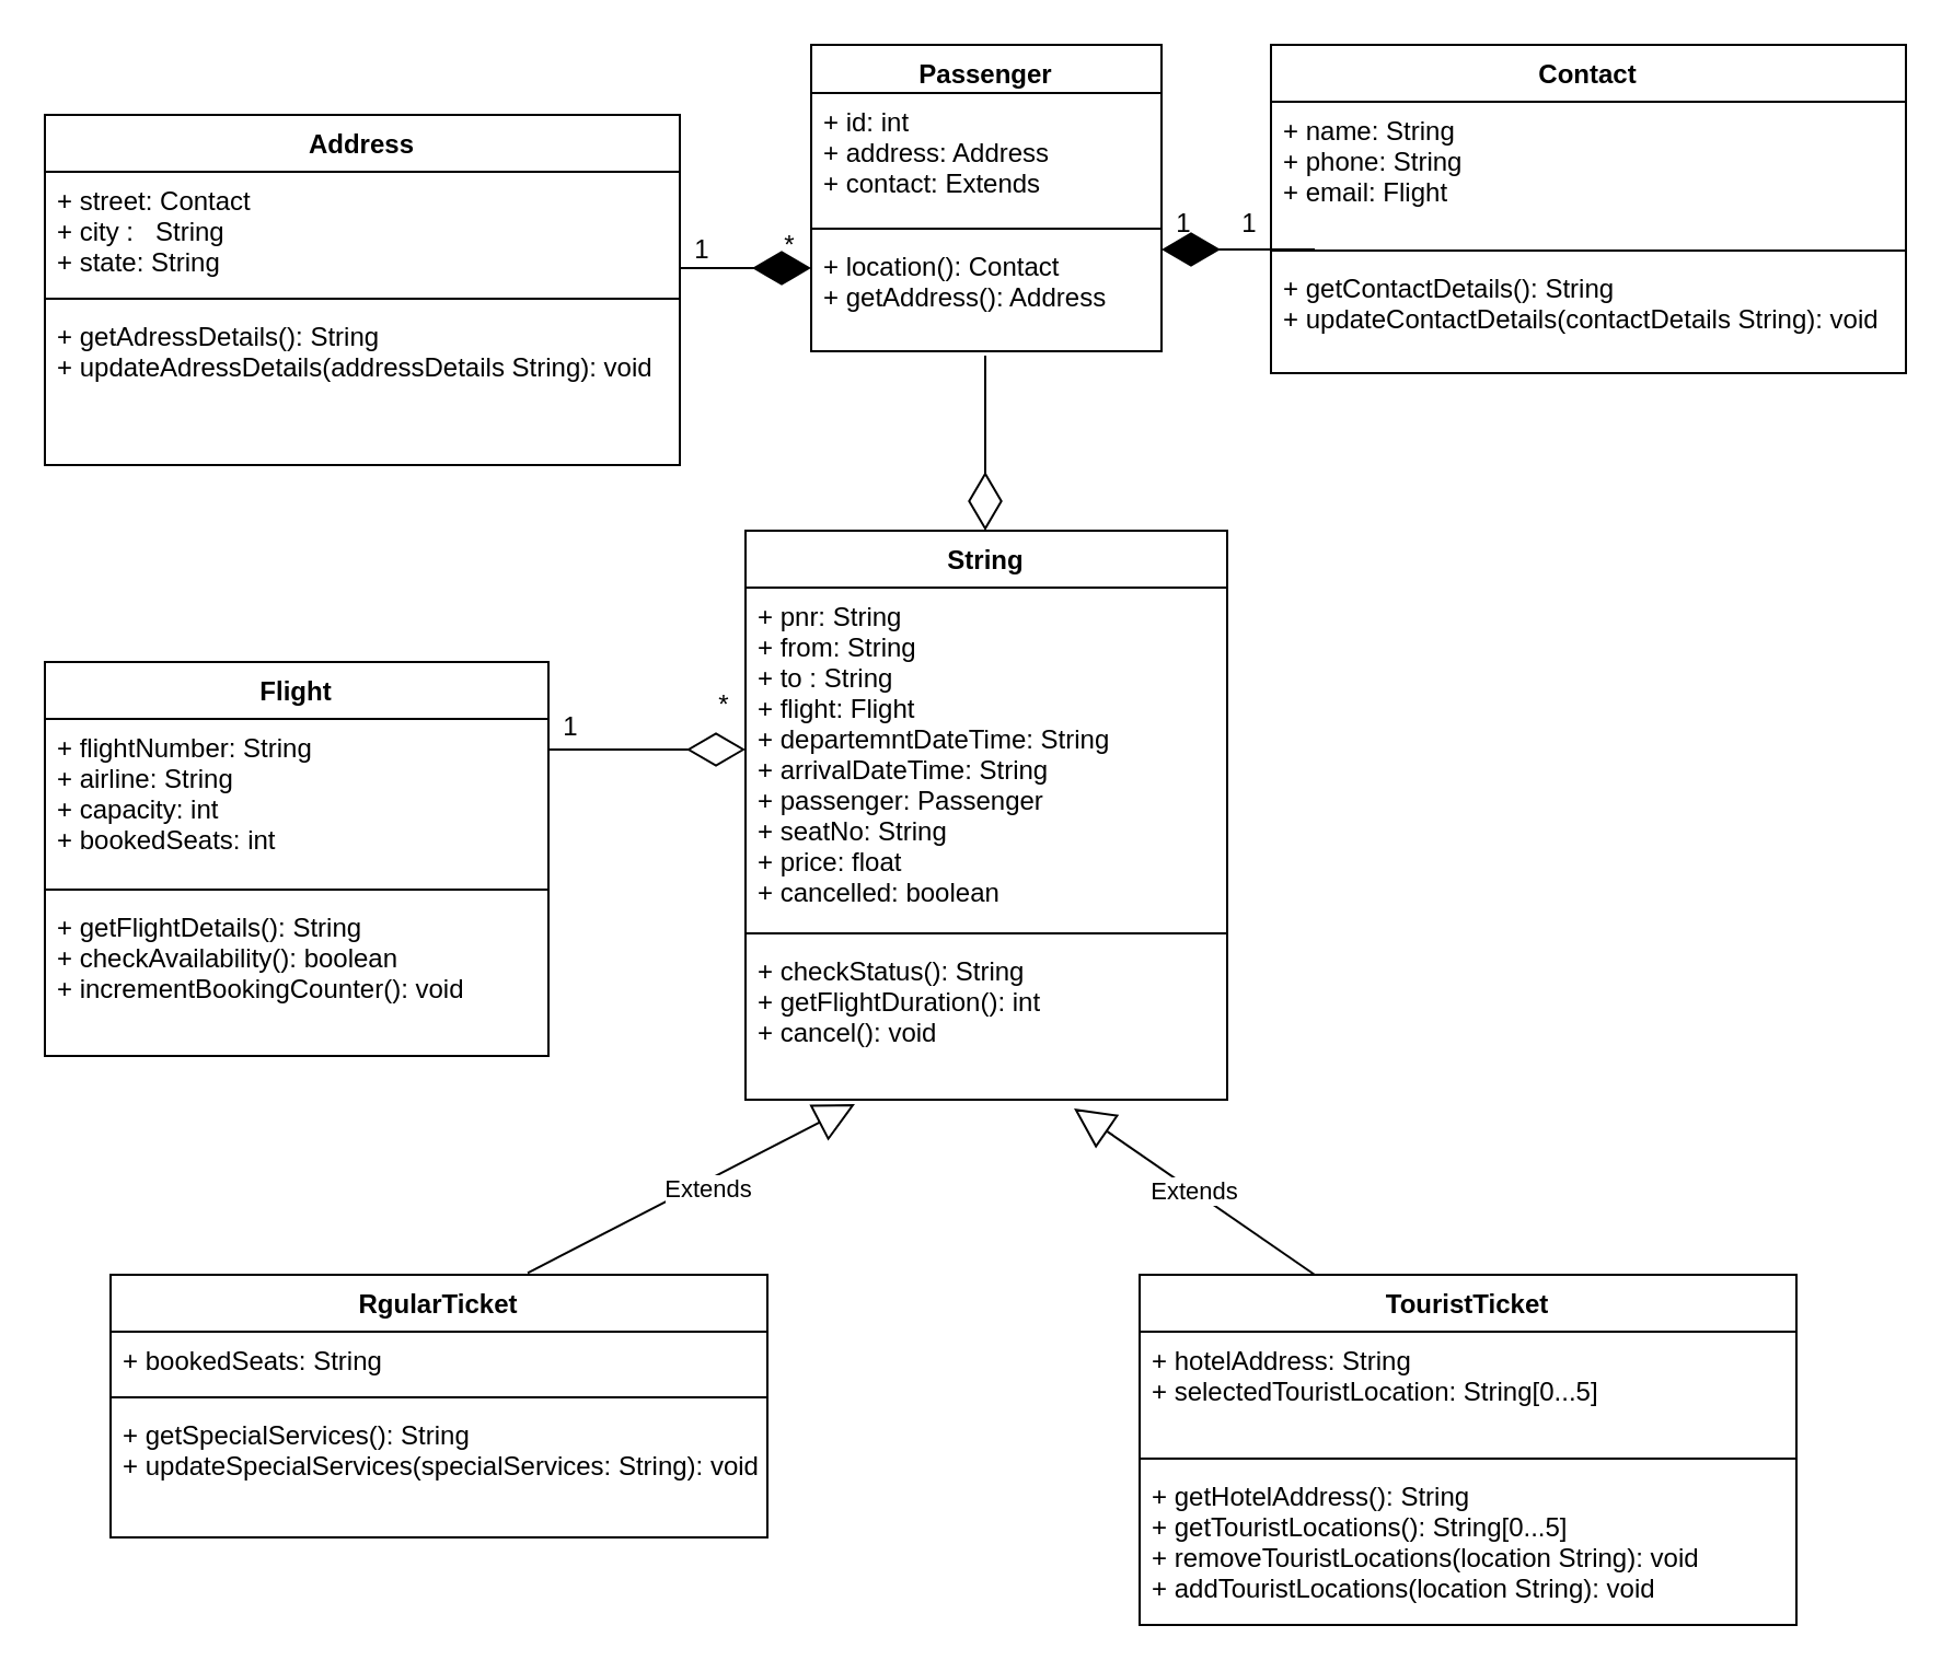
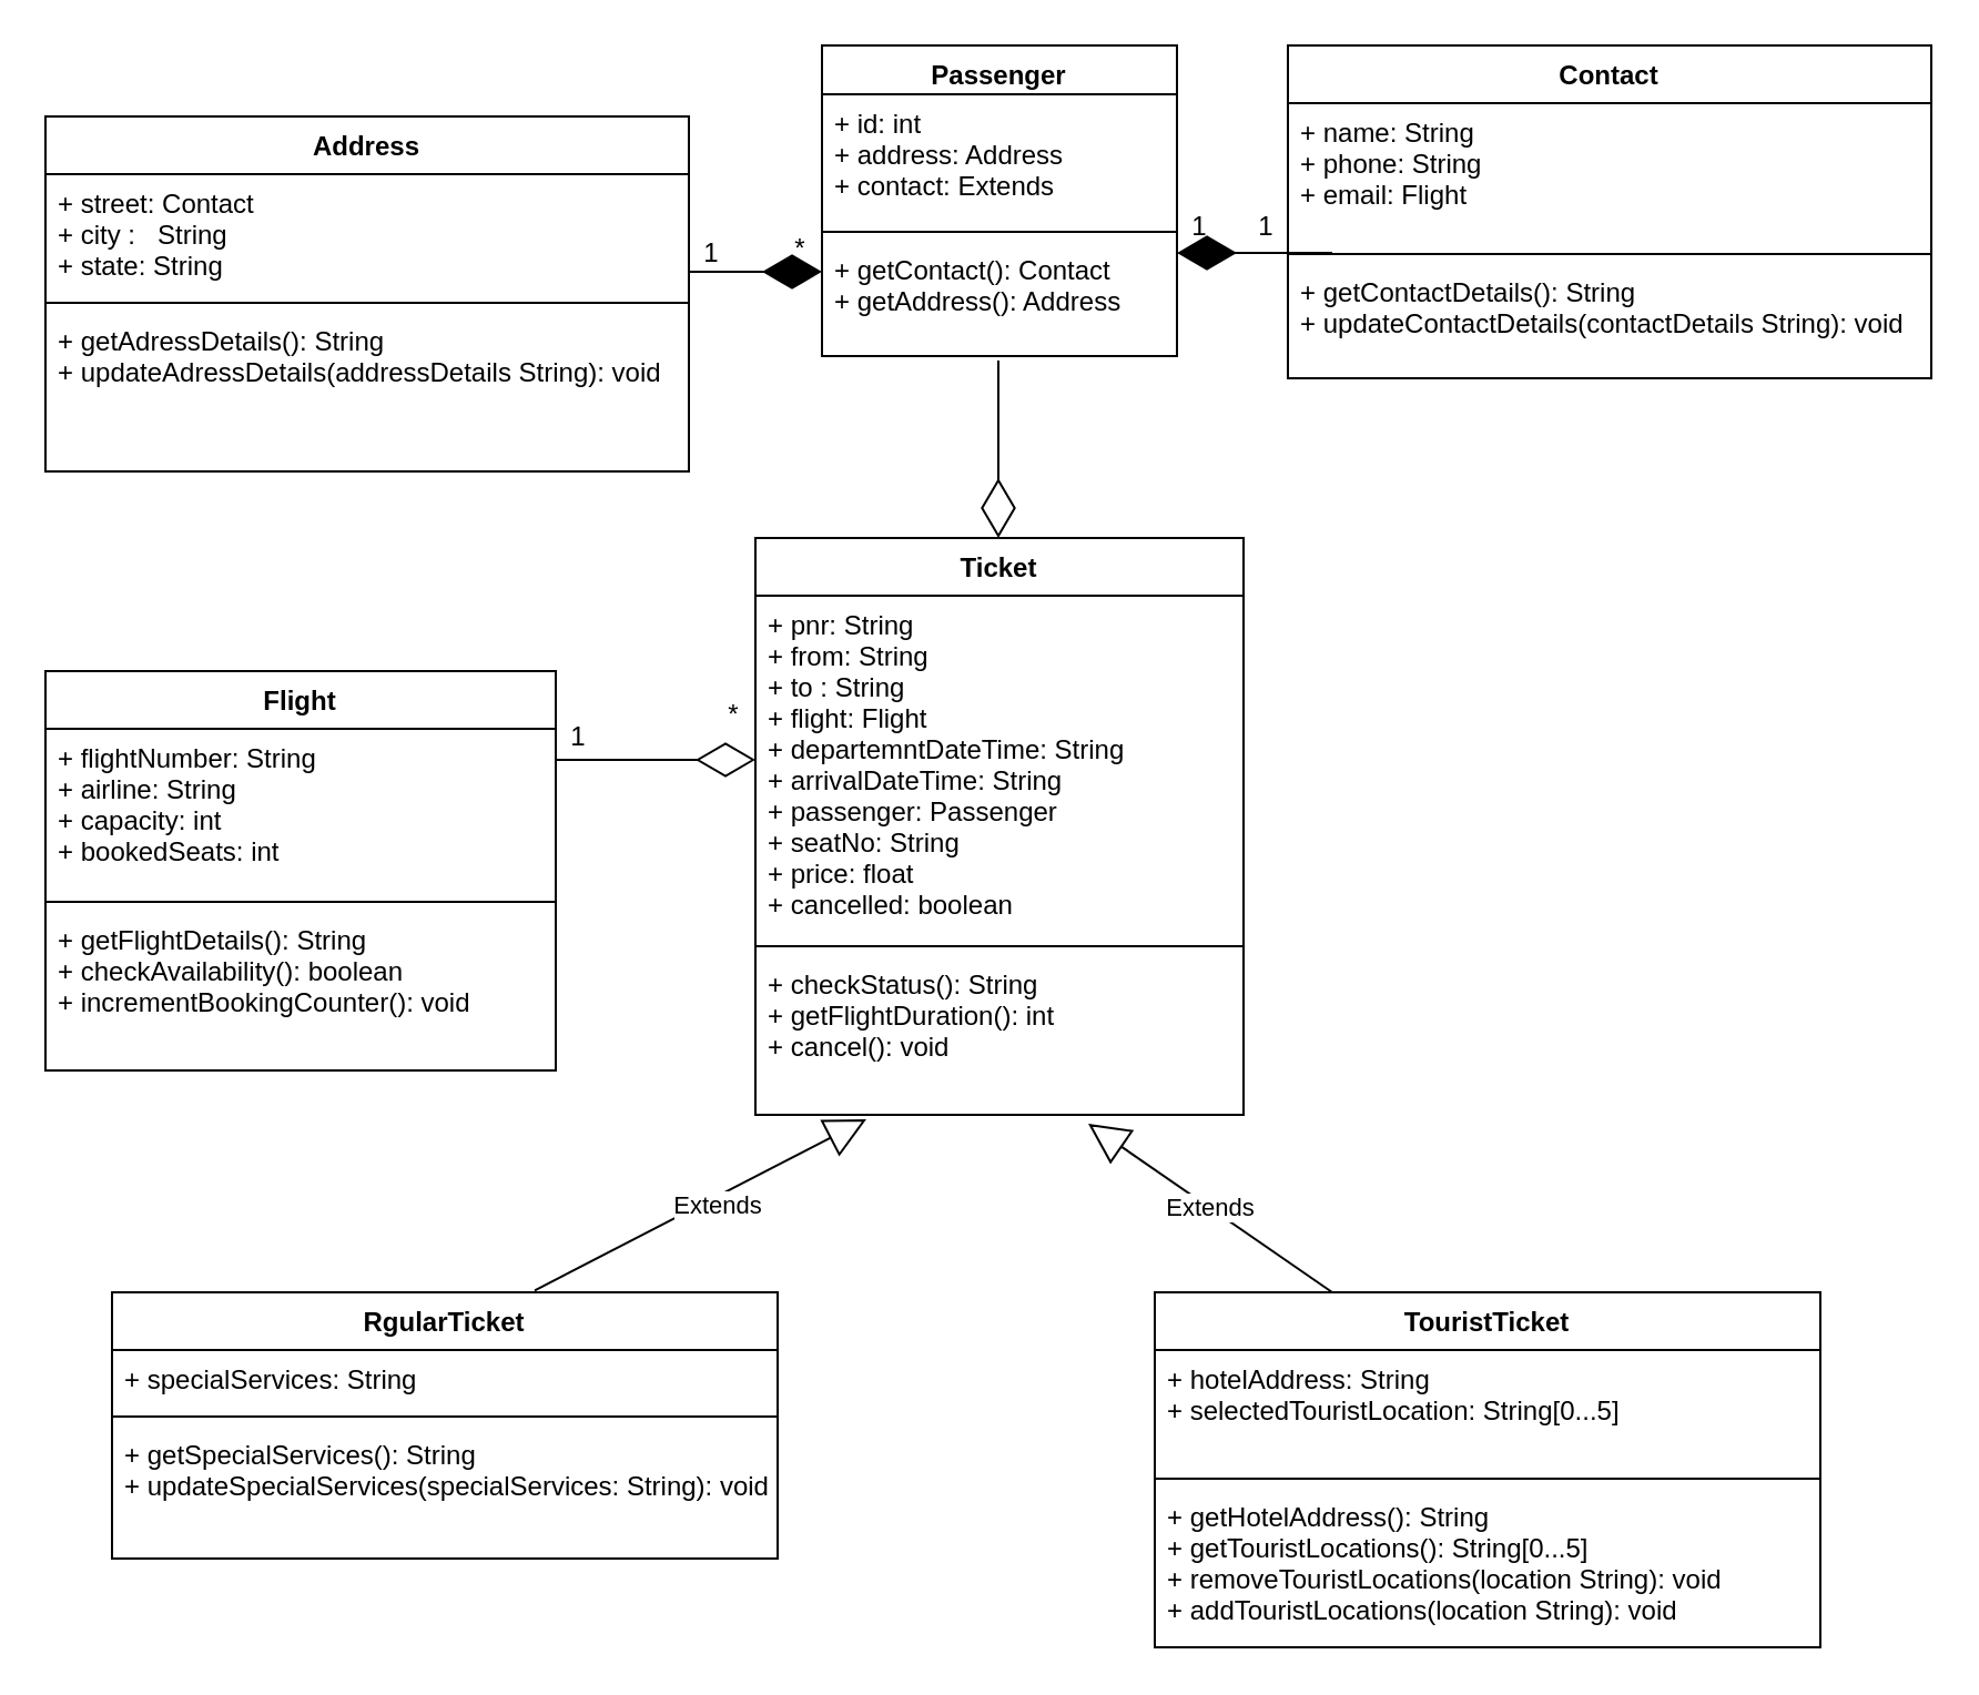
  <mxCell id="0" />
  <mxCell id="1" parent="0" />
  <mxCell id="2" value="Address" style="swimlane;fontStyle=1;align=center;verticalAlign=top;childLayout=stackLayout;horizontal=1;startSize=26;horizontalStack=0;resizeParent=1;resizeParentMax=0;resizeLast=0;collapsible=1;marginBottom=0;" parent="1" vertex="1"><mxGeometry x="20" y="52" width="290" height="160" as="geometry" /></mxCell>
  <mxCell id="3" value="+ street: Contact&#10;+ city :   String&#10;+ state: String" style="text;strokeColor=none;fillColor=none;align=left;verticalAlign=top;spacingLeft=4;spacingRight=4;overflow=hidden;rotatable=0;points=[[0,0.5],[1,0.5]];portConstraint=eastwest;" parent="2" vertex="1"><mxGeometry y="26" width="290" height="54" as="geometry" /></mxCell>
  <mxCell id="4" value="" style="line;strokeWidth=1;fillColor=none;align=left;verticalAlign=middle;spacingTop=-1;spacingLeft=3;spacingRight=3;rotatable=0;labelPosition=right;points=[];portConstraint=eastwest;" parent="2" vertex="1"><mxGeometry y="80" width="290" height="8" as="geometry" /></mxCell>
  <mxCell id="5" value="+ getAdressDetails(): String&#10;+ updateAdressDetails(addressDetails String): void&#10;" style="text;strokeColor=none;fillColor=none;align=left;verticalAlign=top;spacingLeft=4;spacingRight=4;overflow=hidden;rotatable=0;points=[[0,0.5],[1,0.5]];portConstraint=eastwest;" parent="2" vertex="1"><mxGeometry y="88" width="290" height="72" as="geometry" /></mxCell>
  <mxCell id="6" value="Passenger" style="swimlane;fontStyle=1;align=center;verticalAlign=top;childLayout=stackLayout;horizontal=1;startSize=22;horizontalStack=0;resizeParent=1;resizeParentMax=0;resizeLast=0;collapsible=1;marginBottom=0;" parent="1" vertex="1"><mxGeometry x="370" y="20" width="160" height="140" as="geometry" /></mxCell>
  <mxCell id="7" value="+ id: int&#10;+ address: Address&#10;+ contact: Extends" style="text;strokeColor=none;fillColor=none;align=left;verticalAlign=top;spacingLeft=4;spacingRight=4;overflow=hidden;rotatable=0;points=[[0,0.5],[1,0.5]];portConstraint=eastwest;" parent="6" vertex="1"><mxGeometry y="22" width="160" height="58" as="geometry" /></mxCell>
  <mxCell id="8" value="" style="line;strokeWidth=1;fillColor=none;align=left;verticalAlign=middle;spacingTop=-1;spacingLeft=3;spacingRight=3;rotatable=0;labelPosition=right;points=[];portConstraint=eastwest;" parent="6" vertex="1"><mxGeometry y="80" width="160" height="8" as="geometry" /></mxCell>
- <mxCell id="9" value="+ location(): Contact&#10;+ getAddress(): Address" style="text;strokeColor=none;fillColor=none;align=left;verticalAlign=top;spacingLeft=4;spacingRight=4;overflow=hidden;rotatable=0;points=[[0,0.5],[1,0.5]];portConstraint=eastwest;" parent="6" vertex="1"><mxGeometry y="88" width="160" height="52" as="geometry" /></mxCell>
+ <mxCell id="9" value="+ getContact(): Contact&#10;+ getAddress(): Address" style="text;strokeColor=none;fillColor=none;align=left;verticalAlign=top;spacingLeft=4;spacingRight=4;overflow=hidden;rotatable=0;points=[[0,0.5],[1,0.5]];portConstraint=eastwest;" parent="6" vertex="1"><mxGeometry y="88" width="160" height="52" as="geometry" /></mxCell>
  <mxCell id="10" value="Contact" style="swimlane;fontStyle=1;align=center;verticalAlign=top;childLayout=stackLayout;horizontal=1;startSize=26;horizontalStack=0;resizeParent=1;resizeParentMax=0;resizeLast=0;collapsible=1;marginBottom=0;" parent="1" vertex="1"><mxGeometry x="580" y="20" width="290" height="150" as="geometry" /></mxCell>
  <mxCell id="11" value="+ name: String&#10;+ phone: String&#10;+ email: Flight&#10;" style="text;strokeColor=none;fillColor=none;align=left;verticalAlign=top;spacingLeft=4;spacingRight=4;overflow=hidden;rotatable=0;points=[[0,0.5],[1,0.5]];portConstraint=eastwest;" parent="10" vertex="1"><mxGeometry y="26" width="290" height="64" as="geometry" /></mxCell>
  <mxCell id="12" value="" style="line;strokeWidth=1;fillColor=none;align=left;verticalAlign=middle;spacingTop=-1;spacingLeft=3;spacingRight=3;rotatable=0;labelPosition=right;points=[];portConstraint=eastwest;" parent="10" vertex="1"><mxGeometry y="90" width="290" height="8" as="geometry" /></mxCell>
  <mxCell id="13" value="+ getContactDetails(): String&#10;+ updateContactDetails(contactDetails String): void" style="text;strokeColor=none;fillColor=none;align=left;verticalAlign=top;spacingLeft=4;spacingRight=4;overflow=hidden;rotatable=0;points=[[0,0.5],[1,0.5]];portConstraint=eastwest;" parent="10" vertex="1"><mxGeometry y="98" width="290" height="52" as="geometry" /></mxCell>
  <mxCell id="14" value="" style="endArrow=diamondThin;endFill=1;endSize=24;html=1;" parent="1" edge="1"><mxGeometry width="160" relative="1" as="geometry"><mxPoint x="310" y="122" as="sourcePoint" /><mxPoint x="370" y="122" as="targetPoint" /></mxGeometry></mxCell>
  <mxCell id="15" value="" style="endArrow=diamondThin;endFill=1;endSize=24;html=1;" parent="1" edge="1"><mxGeometry width="160" relative="1" as="geometry"><mxPoint x="600" y="113.5" as="sourcePoint" /><mxPoint x="530" y="113.5" as="targetPoint" /><Array as="points"><mxPoint x="590" y="113.5" /></Array></mxGeometry></mxCell>
  <mxCell id="16" value="1" style="text;html=1;align=center;verticalAlign=middle;resizable=0;points=[];autosize=1;" parent="1" vertex="1"><mxGeometry x="310" y="104" width="20" height="20" as="geometry" /></mxCell>
  <mxCell id="17" value="*" style="text;html=1;align=center;verticalAlign=middle;resizable=0;points=[];autosize=1;" parent="1" vertex="1"><mxGeometry x="350" y="102" width="20" height="20" as="geometry" /></mxCell>
  <mxCell id="18" value="1" style="text;html=1;align=center;verticalAlign=middle;resizable=0;points=[];autosize=1;" parent="1" vertex="1"><mxGeometry x="530" y="92" width="20" height="20" as="geometry" /></mxCell>
  <mxCell id="19" value="1" style="text;html=1;align=center;verticalAlign=middle;resizable=0;points=[];autosize=1;" parent="1" vertex="1"><mxGeometry x="560" y="92" width="20" height="20" as="geometry" /></mxCell>
  <mxCell id="20" value="" style="endArrow=diamondThin;endFill=0;endSize=24;html=1;" parent="1" edge="1"><mxGeometry width="160" relative="1" as="geometry"><mxPoint x="449.5" y="162" as="sourcePoint" /><mxPoint x="449.5" y="242" as="targetPoint" /></mxGeometry></mxCell>
- <mxCell id="21" value="String" style="swimlane;fontStyle=1;align=center;verticalAlign=top;childLayout=stackLayout;horizontal=1;startSize=26;horizontalStack=0;resizeParent=1;resizeParentMax=0;resizeLast=0;collapsible=1;marginBottom=0;" parent="1" vertex="1"><mxGeometry x="340" y="242" width="220" height="260" as="geometry" /></mxCell>
+ <mxCell id="21" value="Ticket" style="swimlane;fontStyle=1;align=center;verticalAlign=top;childLayout=stackLayout;horizontal=1;startSize=26;horizontalStack=0;resizeParent=1;resizeParentMax=0;resizeLast=0;collapsible=1;marginBottom=0;" parent="1" vertex="1"><mxGeometry x="340" y="242" width="220" height="260" as="geometry" /></mxCell>
  <mxCell id="22" value="+ pnr: String&#10;+ from: String&#10;+ to : String&#10;+ flight: Flight&#10;+ departemntDateTime: String&#10;+ arrivalDateTime: String&#10;+ passenger: Passenger&#10;+ seatNo: String&#10;+ price: float&#10;+ cancelled: boolean&#10;" style="text;strokeColor=none;fillColor=none;align=left;verticalAlign=top;spacingLeft=4;spacingRight=4;overflow=hidden;rotatable=0;points=[[0,0.5],[1,0.5]];portConstraint=eastwest;" parent="21" vertex="1"><mxGeometry y="26" width="220" height="154" as="geometry" /></mxCell>
  <mxCell id="23" value="" style="line;strokeWidth=1;fillColor=none;align=left;verticalAlign=middle;spacingTop=-1;spacingLeft=3;spacingRight=3;rotatable=0;labelPosition=right;points=[];portConstraint=eastwest;" parent="21" vertex="1"><mxGeometry y="180" width="220" height="8" as="geometry" /></mxCell>
  <mxCell id="24" value="+ checkStatus(): String&#10;+ getFlightDuration(): int&#10;+ cancel(): void" style="text;strokeColor=none;fillColor=none;align=left;verticalAlign=top;spacingLeft=4;spacingRight=4;overflow=hidden;rotatable=0;points=[[0,0.5],[1,0.5]];portConstraint=eastwest;" parent="21" vertex="1"><mxGeometry y="188" width="220" height="72" as="geometry" /></mxCell>
  <mxCell id="25" value="Flight" style="swimlane;fontStyle=1;align=center;verticalAlign=top;childLayout=stackLayout;horizontal=1;startSize=26;horizontalStack=0;resizeParent=1;resizeParentMax=0;resizeLast=0;collapsible=1;marginBottom=0;" parent="1" vertex="1"><mxGeometry x="20" y="302" width="230" height="180" as="geometry" /></mxCell>
  <mxCell id="26" value="+ flightNumber: String&#10;+ airline: String&#10;+ capacity: int&#10;+ bookedSeats: int " style="text;strokeColor=none;fillColor=none;align=left;verticalAlign=top;spacingLeft=4;spacingRight=4;overflow=hidden;rotatable=0;points=[[0,0.5],[1,0.5]];portConstraint=eastwest;" parent="25" vertex="1"><mxGeometry y="26" width="230" height="74" as="geometry" /></mxCell>
  <mxCell id="27" value="" style="line;strokeWidth=1;fillColor=none;align=left;verticalAlign=middle;spacingTop=-1;spacingLeft=3;spacingRight=3;rotatable=0;labelPosition=right;points=[];portConstraint=eastwest;" parent="25" vertex="1"><mxGeometry y="100" width="230" height="8" as="geometry" /></mxCell>
  <mxCell id="28" value="+ getFlightDetails(): String&#10;+ checkAvailability(): boolean&#10;+ incrementBookingCounter(): void " style="text;strokeColor=none;fillColor=none;align=left;verticalAlign=top;spacingLeft=4;spacingRight=4;overflow=hidden;rotatable=0;points=[[0,0.5],[1,0.5]];portConstraint=eastwest;" parent="25" vertex="1"><mxGeometry y="108" width="230" height="72" as="geometry" /></mxCell>
  <mxCell id="29" value="" style="endArrow=diamondThin;endFill=0;endSize=24;html=1;" parent="1" edge="1"><mxGeometry width="160" relative="1" as="geometry"><mxPoint x="250" y="342" as="sourcePoint" /><mxPoint x="340" y="342" as="targetPoint" /></mxGeometry></mxCell>
  <mxCell id="30" value="RgularTicket" style="swimlane;fontStyle=1;align=center;verticalAlign=top;childLayout=stackLayout;horizontal=1;startSize=26;horizontalStack=0;resizeParent=1;resizeParentMax=0;resizeLast=0;collapsible=1;marginBottom=0;" parent="1" vertex="1"><mxGeometry x="50" y="582" width="300" height="120" as="geometry" /></mxCell>
- <mxCell id="31" value="+ bookedSeats: String" style="text;strokeColor=none;fillColor=none;align=left;verticalAlign=top;spacingLeft=4;spacingRight=4;overflow=hidden;rotatable=0;points=[[0,0.5],[1,0.5]];portConstraint=eastwest;" parent="30" vertex="1"><mxGeometry y="26" width="300" height="26" as="geometry" /></mxCell>
+ <mxCell id="31" value="+ specialServices: String" style="text;strokeColor=none;fillColor=none;align=left;verticalAlign=top;spacingLeft=4;spacingRight=4;overflow=hidden;rotatable=0;points=[[0,0.5],[1,0.5]];portConstraint=eastwest;" parent="30" vertex="1"><mxGeometry y="26" width="300" height="26" as="geometry" /></mxCell>
  <mxCell id="32" value="" style="line;strokeWidth=1;fillColor=none;align=left;verticalAlign=middle;spacingTop=-1;spacingLeft=3;spacingRight=3;rotatable=0;labelPosition=right;points=[];portConstraint=eastwest;" parent="30" vertex="1"><mxGeometry y="52" width="300" height="8" as="geometry" /></mxCell>
  <mxCell id="33" value="+ getSpecialServices(): String&#10;+ updateSpecialServices(specialServices: String): void " style="text;strokeColor=none;fillColor=none;align=left;verticalAlign=top;spacingLeft=4;spacingRight=4;overflow=hidden;rotatable=0;points=[[0,0.5],[1,0.5]];portConstraint=eastwest;" parent="30" vertex="1"><mxGeometry y="60" width="300" height="60" as="geometry" /></mxCell>
  <mxCell id="34" value="TouristTicket" style="swimlane;fontStyle=1;align=center;verticalAlign=top;childLayout=stackLayout;horizontal=1;startSize=26;horizontalStack=0;resizeParent=1;resizeParentMax=0;resizeLast=0;collapsible=1;marginBottom=0;" parent="1" vertex="1"><mxGeometry x="520" y="582" width="300" height="160" as="geometry" /></mxCell>
  <mxCell id="35" value="+ hotelAddress: String&#10;+ selectedTouristLocation: String[0...5]" style="text;strokeColor=none;fillColor=none;align=left;verticalAlign=top;spacingLeft=4;spacingRight=4;overflow=hidden;rotatable=0;points=[[0,0.5],[1,0.5]];portConstraint=eastwest;" parent="34" vertex="1"><mxGeometry y="26" width="300" height="54" as="geometry" /></mxCell>
  <mxCell id="36" value="" style="line;strokeWidth=1;fillColor=none;align=left;verticalAlign=middle;spacingTop=-1;spacingLeft=3;spacingRight=3;rotatable=0;labelPosition=right;points=[];portConstraint=eastwest;" parent="34" vertex="1"><mxGeometry y="80" width="300" height="8" as="geometry" /></mxCell>
  <mxCell id="37" value="+ getHotelAddress(): String&#10;+ getTouristLocations(): String[0...5]&#10;+ removeTouristLocations(location String): void&#10;+ addTouristLocations(location String): void" style="text;strokeColor=none;fillColor=none;align=left;verticalAlign=top;spacingLeft=4;spacingRight=4;overflow=hidden;rotatable=0;points=[[0,0.5],[1,0.5]];portConstraint=eastwest;" parent="34" vertex="1"><mxGeometry y="88" width="300" height="72" as="geometry" /></mxCell>
  <mxCell id="38" value="Extends" style="endArrow=block;endSize=16;endFill=0;html=1;exitX=0.635;exitY=-0.007;exitDx=0;exitDy=0;exitPerimeter=0;" parent="1" source="30" edge="1"><mxGeometry x="0.08" y="-4" width="160" relative="1" as="geometry"><mxPoint x="210" y="542" as="sourcePoint" /><mxPoint x="390" y="504" as="targetPoint" /><mxPoint as="offset" /></mxGeometry></mxCell>
  <mxCell id="39" value="Extends" style="endArrow=block;endSize=16;endFill=0;html=1;exitX=0.59;exitY=-0.018;exitDx=0;exitDy=0;exitPerimeter=0;" parent="1" edge="1"><mxGeometry width="160" relative="1" as="geometry"><mxPoint x="600" y="582" as="sourcePoint" /><mxPoint x="490" y="506" as="targetPoint" /></mxGeometry></mxCell>
  <mxCell id="40" value="1" style="text;html=1;align=center;verticalAlign=middle;resizable=0;points=[];autosize=1;" parent="1" vertex="1"><mxGeometry x="250" y="322" width="20" height="20" as="geometry" /></mxCell>
  <mxCell id="41" value="*" style="text;html=1;align=center;verticalAlign=middle;resizable=0;points=[];autosize=1;" parent="1" vertex="1"><mxGeometry x="320" y="312" width="20" height="20" as="geometry" /></mxCell>
